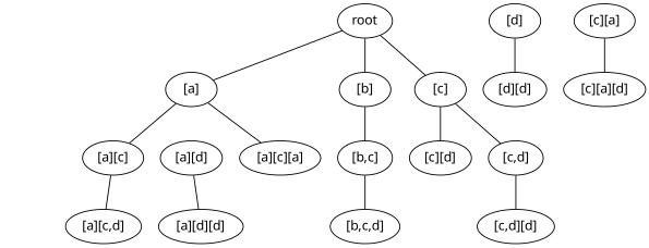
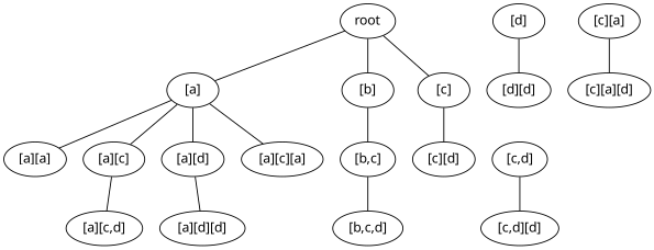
  graph {
    fontname="Noto Sans"
    node [fontname="Noto Sans"]
    edge [fontname="Noto Sans"]
    root
    "[a]"
    "[b]"
    "[c]"
+   "[a][a]"
    "[a][c]"
    "[a][d]"
    "[a][c][a]"
    "[b,c]"
    "[c][d]"
    "[c,d]"
    "[d]"
    "[d][d]"
    "[a][c,d]"
    "[a][d][d]"
    "[b,c,d]"
    "[c][a]"
    "[c][a][d]"
    "[c,d][d]"
    root -- "[a]"
    root -- "[b]"
    root -- "[c]"
+   "[a]" -- "[a][a]"
    "[a]" -- "[a][c]"
+   "[a]" -- "[a][d]"
    "[a]" -- "[a][c][a]"
    "[b]" -- "[b,c]"
    "[c]" -- "[c][d]"
-   "[c]" -- "[c,d]"
    "[a][c]" -- "[a][c,d]"
    "[a][d]" -- "[a][d][d]"
    "[b,c]" -- "[b,c,d]"
    "[c,d]" -- "[c,d][d]"
    "[d]" -- "[d][d]"
    "[c][a]" -- "[c][a][d]"
  }
